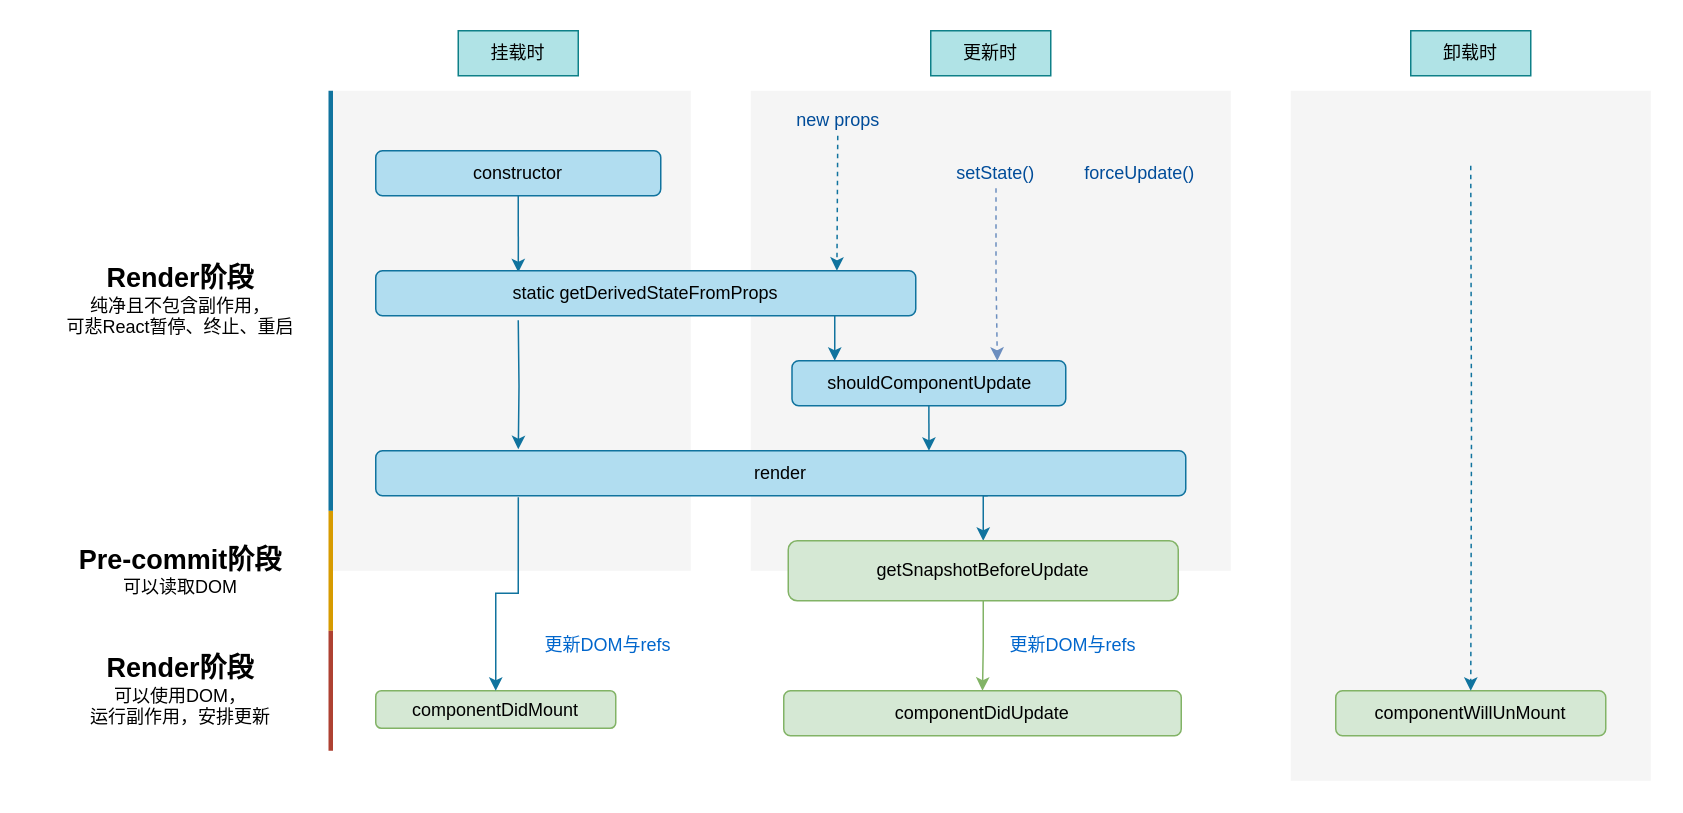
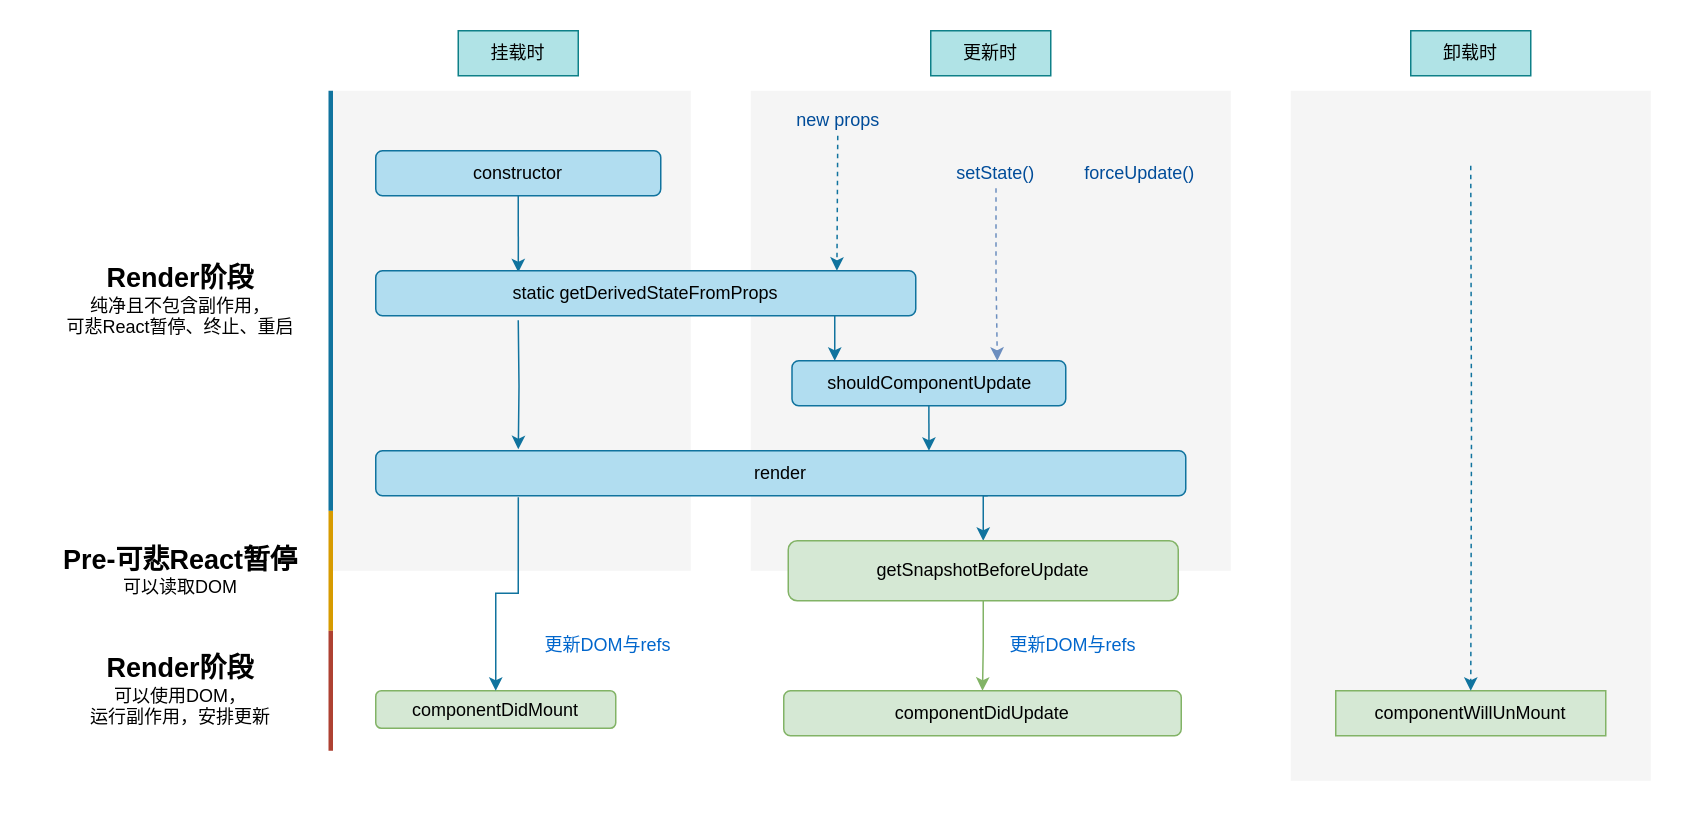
  <mxCell id="0" />
  <mxCell id="1" parent="0" />
  <mxCell id="2" value="" style="rounded=0;whiteSpace=wrap;html=1;fillColor=#f5f5f5;strokeColor=none;fontColor=#333333;dashed=1;dashPattern=1 2;" parent="1" vertex="1"><mxGeometry x="860" y="60" width="240" height="460" as="geometry" /></mxCell>
  <mxCell id="3" value="挂载时" style="text;html=1;strokeColor=#0e8088;fillColor=#b0e3e6;align=center;verticalAlign=middle;whiteSpace=wrap;rounded=0;" parent="1" vertex="1"><mxGeometry x="305" y="20" width="80" height="30" as="geometry" /></mxCell>
  <mxCell id="4" value="" style="rounded=0;whiteSpace=wrap;html=1;fillColor=#f5f5f5;strokeColor=none;fontColor=#333333;dashed=1;dashPattern=1 2;" parent="1" vertex="1"><mxGeometry x="220" y="60" width="240" height="320" as="geometry" /></mxCell>
  <mxCell id="5" value="constructor" style="rounded=1;whiteSpace=wrap;html=1;fillColor=#b1ddf0;strokeColor=#10739e;" parent="1" vertex="1"><mxGeometry x="250" y="100" width="190" height="30" as="geometry" /></mxCell>
  <mxCell id="6" value="" style="rounded=0;whiteSpace=wrap;html=1;fillColor=#f5f5f5;strokeColor=none;fontColor=#333333;dashed=1;dashPattern=1 2;" parent="1" vertex="1"><mxGeometry x="500" y="60" width="320" height="320" as="geometry" /></mxCell>
  <mxCell id="7" value="shouldComponentUpdate" style="rounded=1;whiteSpace=wrap;html=1;fillColor=#b1ddf0;strokeColor=#10739e;" parent="1" vertex="1"><mxGeometry x="527.5" y="240" width="182.5" height="30" as="geometry" /></mxCell>
  <mxCell id="8" style="edgeStyle=orthogonalEdgeStyle;rounded=0;orthogonalLoop=1;jettySize=auto;html=1;entryX=0.5;entryY=0;entryDx=0;entryDy=0;fontColor=#004C99;fillColor=#b1ddf0;strokeColor=#10739e;" parent="1" target="15" edge="1"><mxGeometry relative="1" as="geometry"><mxPoint x="658" y="330" as="sourcePoint" /></mxGeometry></mxCell>
  <mxCell id="9" value="componentDidMount" style="rounded=1;whiteSpace=wrap;html=1;fillColor=#d5e8d4;strokeColor=#82b366;" parent="1" vertex="1"><mxGeometry x="250" y="460" width="160" height="25" as="geometry" /></mxCell>
  <mxCell id="10" value="componentDidUpdate" style="rounded=1;whiteSpace=wrap;html=1;fillColor=#d5e8d4;strokeColor=#82b366;" parent="1" vertex="1"><mxGeometry x="522" y="460" width="265" height="30" as="geometry" /></mxCell>
- <mxCell id="11" value="componentWillUnMount" style="rounded=1;whiteSpace=wrap;html=1;fillColor=#d5e8d4;strokeColor=#82b366;" parent="1" vertex="1"><mxGeometry x="890" y="460" width="180" height="30" as="geometry" /></mxCell>
+ <mxCell id="11" value="componentWillUnMount" style="whiteSpace=wrap;html=1;fillColor=#d5e8d4;strokeColor=#82b366;rounded=0;" parent="1" vertex="1"><mxGeometry x="890" y="460" width="180" height="30" as="geometry" /></mxCell>
  <mxCell id="12" style="edgeStyle=orthogonalEdgeStyle;rounded=0;orthogonalLoop=1;jettySize=auto;html=1;fillColor=#b1ddf0;strokeColor=#10739e;entryX=0.5;entryY=0;entryDx=0;entryDy=0;exitX=0.176;exitY=1.033;exitDx=0;exitDy=0;exitPerimeter=0;" parent="1" source="13" target="9" edge="1"><mxGeometry relative="1" as="geometry"><mxPoint x="345" y="410" as="targetPoint" /></mxGeometry></mxCell>
  <mxCell id="13" value="render" style="rounded=1;whiteSpace=wrap;html=1;fillColor=#b1ddf0;strokeColor=#10739e;" parent="1" vertex="1"><mxGeometry x="250" y="300" width="540" height="30" as="geometry" /></mxCell>
  <mxCell id="14" style="edgeStyle=orthogonalEdgeStyle;rounded=0;orthogonalLoop=1;jettySize=auto;html=1;fontColor=#004C99;fillColor=#d5e8d4;strokeColor=#82b366;" parent="1" source="15" target="10" edge="1"><mxGeometry relative="1" as="geometry" /></mxCell>
  <mxCell id="15" value="getSnapshotBeforeUpdate" style="rounded=1;whiteSpace=wrap;html=1;fillColor=#d5e8d4;strokeColor=#82b366;" parent="1" vertex="1"><mxGeometry x="525" y="360" width="260" height="40" as="geometry" /></mxCell>
  <mxCell id="16" value="更新时" style="text;html=1;strokeColor=#0e8088;fillColor=#b0e3e6;align=center;verticalAlign=middle;whiteSpace=wrap;rounded=0;" parent="1" vertex="1"><mxGeometry x="620" y="20" width="80" height="30" as="geometry" /></mxCell>
  <mxCell id="17" value="卸载时" style="text;html=1;strokeColor=#0e8088;fillColor=#b0e3e6;align=center;verticalAlign=middle;whiteSpace=wrap;rounded=0;" parent="1" vertex="1"><mxGeometry x="940" y="20" width="80" height="30" as="geometry" /></mxCell>
  <mxCell id="18" value="new props" style="text;html=1;strokeColor=none;fillColor=none;align=center;verticalAlign=middle;whiteSpace=wrap;rounded=0;fontColor=#004C99;" parent="1" vertex="1"><mxGeometry x="525.5" y="70" width="65" height="20" as="geometry" /></mxCell>
  <mxCell id="19" style="edgeStyle=orthogonalEdgeStyle;rounded=0;orthogonalLoop=1;jettySize=auto;html=1;fontColor=#004C99;fillColor=#b1ddf0;strokeColor=#10739e;dashed=1;" parent="1" target="11" edge="1"><mxGeometry relative="1" as="geometry"><mxPoint x="903" y="142" as="targetPoint" /><mxPoint x="980" y="110" as="sourcePoint" /></mxGeometry></mxCell>
  <mxCell id="20" style="edgeStyle=orthogonalEdgeStyle;rounded=0;orthogonalLoop=1;jettySize=auto;html=1;entryX=0.75;entryY=0;entryDx=0;entryDy=0;dashed=1;fillColor=#dae8fc;strokeColor=#6c8ebf;" parent="1" source="21" target="7" edge="1"><mxGeometry relative="1" as="geometry"><mxPoint x="665" y="181" as="targetPoint" /></mxGeometry></mxCell>
  <mxCell id="21" value="setState()" style="text;html=1;strokeColor=none;fillColor=none;align=center;verticalAlign=middle;whiteSpace=wrap;rounded=0;fontColor=#004C99;" parent="1" vertex="1"><mxGeometry x="631" y="105" width="65" height="20" as="geometry" /></mxCell>
  <mxCell id="22" value="forceUpdate()" style="text;html=1;strokeColor=none;fillColor=none;align=center;verticalAlign=middle;whiteSpace=wrap;rounded=0;fontColor=#004C99;" parent="1" vertex="1"><mxGeometry x="726.5" y="105" width="65" height="20" as="geometry" /></mxCell>
  <mxCell id="23" value="" style="endArrow=classic;html=1;exitX=0.5;exitY=1;exitDx=0;exitDy=0;entryX=0.113;entryY=0;entryDx=0;entryDy=0;entryPerimeter=0;fillColor=#b1ddf0;strokeColor=#10739e;rounded=1;dashed=1;" parent="1" source="18" edge="1"><mxGeometry width="50" height="50" relative="1" as="geometry"><mxPoint x="578.75" y="90" as="sourcePoint" /><mxPoint x="557.445" y="180" as="targetPoint" /></mxGeometry></mxCell>
  <mxCell id="24" style="edgeStyle=orthogonalEdgeStyle;rounded=0;orthogonalLoop=1;jettySize=auto;html=1;entryX=0.176;entryY=-0.033;entryDx=0;entryDy=0;fillColor=#b1ddf0;strokeColor=#10739e;exitX=0.176;exitY=1.1;exitDx=0;exitDy=0;exitPerimeter=0;entryPerimeter=0;" parent="1" target="13" edge="1"><mxGeometry relative="1" as="geometry"><mxPoint x="345" y="213" as="sourcePoint" /></mxGeometry></mxCell>
  <mxCell id="25" value="" style="endArrow=classic;html=1;fillColor=#b1ddf0;strokeColor=#10739e;" parent="1" edge="1"><mxGeometry width="50" height="50" relative="1" as="geometry"><mxPoint x="556" y="210" as="sourcePoint" /><mxPoint x="556" y="240" as="targetPoint" /></mxGeometry></mxCell>
  <mxCell id="26" value="" style="endArrow=classic;html=1;exitX=0.5;exitY=1;exitDx=0;exitDy=0;entryX=0.354;entryY=0;entryDx=0;entryDy=0;entryPerimeter=0;fillColor=#b1ddf0;strokeColor=#10739e;" parent="1" source="7" edge="1"><mxGeometry width="50" height="50" relative="1" as="geometry"><mxPoint x="600" y="340" as="sourcePoint" /><mxPoint x="618.81" y="300" as="targetPoint" /></mxGeometry></mxCell>
  <mxCell id="27" value="更新DOM与refs" style="text;html=1;strokeColor=none;fillColor=none;align=center;verticalAlign=middle;whiteSpace=wrap;rounded=0;fontColor=#0066CC;" parent="1" vertex="1"><mxGeometry x="360" y="420" width="90" height="20" as="geometry" /></mxCell>
  <mxCell id="28" value="更新DOM与refs" style="text;html=1;strokeColor=none;fillColor=none;align=center;verticalAlign=middle;whiteSpace=wrap;rounded=0;fontColor=#0066CC;" parent="1" vertex="1"><mxGeometry x="670" y="420" width="90" height="20" as="geometry" /></mxCell>
  <mxCell id="29" value="" style="endArrow=classic;html=1;exitX=0.5;exitY=1;exitDx=0;exitDy=0;entryX=0.176;entryY=0.033;entryDx=0;entryDy=0;entryPerimeter=0;fillColor=#b1ddf0;strokeColor=#10739e;" parent="1" source="5" edge="1"><mxGeometry width="50" height="50" relative="1" as="geometry"><mxPoint x="430" y="220" as="sourcePoint" /><mxPoint x="345.04" y="180.99" as="targetPoint" /></mxGeometry></mxCell>
  <mxCell id="30" value="&lt;font style=&quot;font-size: 18px&quot;&gt;&lt;b&gt;Render阶段&lt;/b&gt;&lt;/font&gt;&lt;br&gt;纯净且不包含副作用，&lt;br&gt;可悲React暂停、终止、重启" style="text;html=1;align=center;verticalAlign=middle;whiteSpace=wrap;rounded=0;strokeColor=none;" parent="1" vertex="1"><mxGeometry x="20" y="60" width="200" height="280" as="geometry" /></mxCell>
- <mxCell id="31" value="&lt;font style=&quot;font-size: 18px&quot;&gt;&lt;b&gt;Pre-commit阶段&lt;/b&gt;&lt;/font&gt;&lt;br&gt;可以读取DOM" style="text;html=1;strokeColor=none;fillColor=none;align=center;verticalAlign=middle;whiteSpace=wrap;rounded=0;" parent="1" vertex="1"><mxGeometry x="20" y="340" width="200" height="80" as="geometry" /></mxCell>
+ <mxCell id="31" value="&lt;font style=&quot;font-size: 18px&quot;&gt;&lt;b&gt;Pre-可悲React暂停&lt;/b&gt;&lt;/font&gt;&lt;br&gt;可以读取DOM" style="text;html=1;strokeColor=none;fillColor=none;align=center;verticalAlign=middle;whiteSpace=wrap;rounded=0;" parent="1" vertex="1"><mxGeometry x="20" y="340" width="200" height="80" as="geometry" /></mxCell>
  <mxCell id="32" value="&lt;font style=&quot;font-size: 18px&quot;&gt;&lt;b&gt;Render阶段&lt;/b&gt;&lt;/font&gt;&lt;br&gt;可以使用DOM，&lt;br&gt;运行副作用，安排更新" style="text;html=1;strokeColor=none;fillColor=none;align=center;verticalAlign=middle;whiteSpace=wrap;rounded=0;" parent="1" vertex="1"><mxGeometry x="20" y="420" width="200" height="80" as="geometry" /></mxCell>
  <mxCell id="33" value="" style="endArrow=none;html=1;exitX=1;exitY=0;exitDx=0;exitDy=0;fillColor=#ffe6cc;strokeColor=#d79b00;strokeWidth=3;" parent="1" source="31" edge="1"><mxGeometry width="50" height="50" relative="1" as="geometry"><mxPoint x="-50" y="350" as="sourcePoint" /><mxPoint x="220" y="420" as="targetPoint" /></mxGeometry></mxCell>
  <mxCell id="34" value="" style="endArrow=none;html=1;strokeWidth=3;fillColor=#fad9d5;strokeColor=#ae4132;exitX=1;exitY=1;exitDx=0;exitDy=0;" parent="1" source="32" edge="1"><mxGeometry width="50" height="50" relative="1" as="geometry"><mxPoint x="19" y="420" as="sourcePoint" /><mxPoint x="220" y="420" as="targetPoint" /></mxGeometry></mxCell>
  <mxCell id="35" value="" style="endArrow=none;html=1;strokeWidth=3;fillColor=#b1ddf0;strokeColor=#10739e;exitX=1;exitY=1;exitDx=0;exitDy=0;entryX=1;entryY=0;entryDx=0;entryDy=0;" parent="1" source="30" target="30" edge="1"><mxGeometry width="50" height="50" relative="1" as="geometry"><mxPoint x="39" y="440" as="sourcePoint" /><mxPoint x="240" y="440" as="targetPoint" /></mxGeometry></mxCell>
  <mxCell id="36" value="static getDerivedStateFromProps" style="rounded=1;whiteSpace=wrap;html=1;fillColor=#b1ddf0;strokeColor=#10739e;" vertex="1" parent="1"><mxGeometry x="250" y="180" width="360" height="30" as="geometry" /></mxCell>
